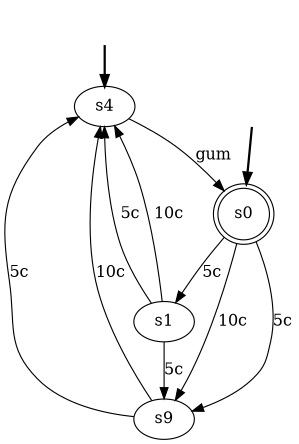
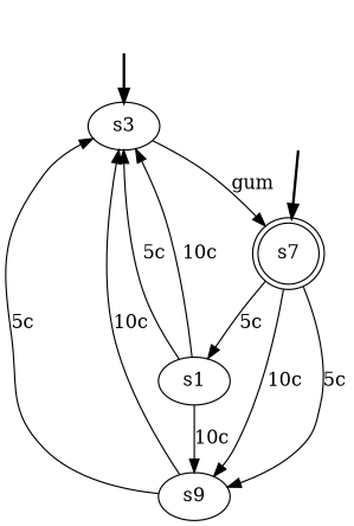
  digraph {
    fake0 [height=0.5 style=invisible width=0.84854]
-   s3 [height=0.5 root=True width=0.75 label=s4]
-   s0 [height=0.63468 root=True shape=doublecircle width=0.63468]
+   s3 [height=0.5 root=True width=0.75]
+   s0 [height=0.63468 root=True shape=doublecircle width=0.63468 label=s7]
    n4 [height=0.5 label=s9 width=0.75]
    s1 [height=0.5 width=0.75]
    fake1 [height=0.5 style=invisible width=0.84854]
    fake0 -> s3 [style=bold]
    s3 -> s0 [label=gum]
    s0 -> n4 [label="5c"]
    s0 -> n4 [label="10c"]
    s0 -> s1 [label="5c"]
    n4 -> s3 [label="5c"]
    n4 -> s3 [label="10c"]
    s1 -> s3 [label="5c"]
    s1 -> s3 [label="10c"]
-   s1 -> n4 [label="5c"]
+   s1 -> n4 [label="10c"]
    fake1 -> s0 [style=bold]
  }
